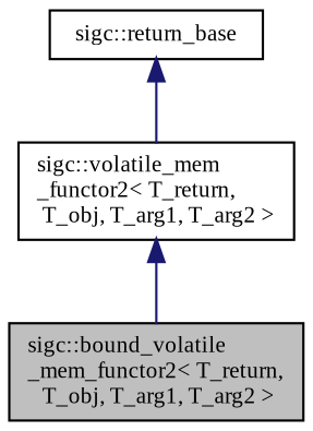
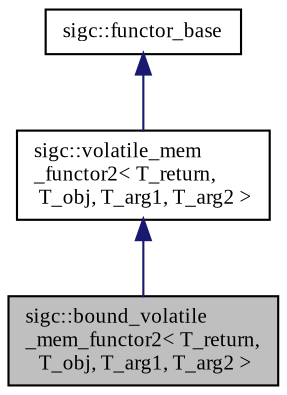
  digraph {
    fontname="Liberation Serif"
    node [color=black fillcolor=white fontname="Liberation Serif" fontsize=10 shape=record style=filled]
    edge [color=midnightblue dir=back fontname="Liberation Serif" fontsize=10 labelfontname=Sans labelfontsize=10 style=solid]
    n1 [fillcolor=grey75 fontcolor=black height=0.2 label="sigc::bound_volatile\l_mem_functor2\< T_return,\l T_obj, T_arg1, T_arg2 \>" width=0.4]
    n2 [height=0.2 label="sigc::volatile_mem\l_functor2\< T_return,\l T_obj, T_arg1, T_arg2 \>" width=0.4]
-   n3 [height=0.2 label="sigc::return_base" width=0.4]
+   n3 [height=0.2 label="sigc::functor_base" width=0.4]
    n2 -> n1
    n3 -> n2
  }
